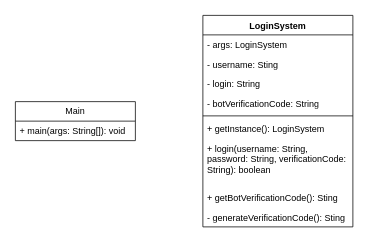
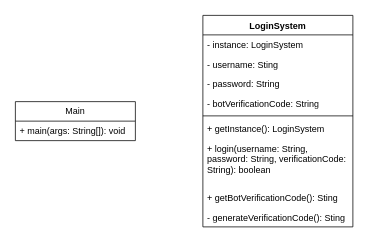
  <mxCell id="0" />
  <mxCell id="1" parent="0" />
  <mxCell id="2" value="LoginSystem" style="swimlane;fontStyle=1;align=center;verticalAlign=top;childLayout=stackLayout;horizontal=1;startSize=26;horizontalStack=0;resizeParent=1;resizeParentMax=0;resizeLast=0;collapsible=1;marginBottom=0;whiteSpace=wrap;html=1;" vertex="1" parent="1"><mxGeometry x="270" y="20" width="200" height="282" as="geometry"><mxRectangle x="330" y="80" width="110" height="30" as="alternateBounds" /></mxGeometry></mxCell>
- <mxCell id="3" value="- args: LoginSystem" style="text;strokeColor=none;fillColor=none;align=left;verticalAlign=top;spacingLeft=4;spacingRight=4;overflow=hidden;rotatable=0;points=[[0,0.5],[1,0.5]];portConstraint=eastwest;whiteSpace=wrap;html=1;" vertex="1" parent="2"><mxGeometry y="26" width="200" height="26" as="geometry" /></mxCell>
+ <mxCell id="3" value="- instance: LoginSystem" style="text;strokeColor=none;fillColor=none;align=left;verticalAlign=top;spacingLeft=4;spacingRight=4;overflow=hidden;rotatable=0;points=[[0,0.5],[1,0.5]];portConstraint=eastwest;whiteSpace=wrap;html=1;" vertex="1" parent="2"><mxGeometry y="26" width="200" height="26" as="geometry" /></mxCell>
  <mxCell id="4" value="- username: Sting" style="text;strokeColor=none;fillColor=none;align=left;verticalAlign=top;spacingLeft=4;spacingRight=4;overflow=hidden;rotatable=0;points=[[0,0.5],[1,0.5]];portConstraint=eastwest;whiteSpace=wrap;html=1;" vertex="1" parent="2"><mxGeometry y="52" width="200" height="26" as="geometry" /></mxCell>
- <mxCell id="5" value="- login: String" style="text;strokeColor=none;fillColor=none;align=left;verticalAlign=top;spacingLeft=4;spacingRight=4;overflow=hidden;rotatable=0;points=[[0,0.5],[1,0.5]];portConstraint=eastwest;whiteSpace=wrap;html=1;" vertex="1" parent="2"><mxGeometry y="78" width="200" height="26" as="geometry" /></mxCell>
+ <mxCell id="5" value="- password: String" style="text;strokeColor=none;fillColor=none;align=left;verticalAlign=top;spacingLeft=4;spacingRight=4;overflow=hidden;rotatable=0;points=[[0,0.5],[1,0.5]];portConstraint=eastwest;whiteSpace=wrap;html=1;" vertex="1" parent="2"><mxGeometry y="78" width="200" height="26" as="geometry" /></mxCell>
  <mxCell id="6" value="- botVerificationCode: String" style="text;strokeColor=none;fillColor=none;align=left;verticalAlign=top;spacingLeft=4;spacingRight=4;overflow=hidden;rotatable=0;points=[[0,0.5],[1,0.5]];portConstraint=eastwest;whiteSpace=wrap;html=1;" vertex="1" parent="2"><mxGeometry y="104" width="200" height="26" as="geometry" /></mxCell>
  <mxCell id="7" value="" style="line;strokeWidth=1;fillColor=none;align=left;verticalAlign=middle;spacingTop=-1;spacingLeft=3;spacingRight=3;rotatable=0;labelPosition=right;points=[];portConstraint=eastwest;strokeColor=inherit;" vertex="1" parent="2"><mxGeometry y="130" width="200" height="8" as="geometry" /></mxCell>
  <mxCell id="8" value="+ getInstance(): LoginSystem" style="text;strokeColor=none;fillColor=none;align=left;verticalAlign=top;spacingLeft=4;spacingRight=4;overflow=hidden;rotatable=0;points=[[0,0.5],[1,0.5]];portConstraint=eastwest;whiteSpace=wrap;html=1;" vertex="1" parent="2"><mxGeometry y="138" width="200" height="26" as="geometry" /></mxCell>
  <mxCell id="9" value="+ login(username: String, password: String, verificationCode: String): boolean" style="text;strokeColor=none;fillColor=none;align=left;verticalAlign=top;spacingLeft=4;spacingRight=4;overflow=hidden;rotatable=0;points=[[0,0.5],[1,0.5]];portConstraint=eastwest;whiteSpace=wrap;html=1;" vertex="1" parent="2"><mxGeometry y="164" width="200" height="66" as="geometry" /></mxCell>
  <mxCell id="10" value="+ getBotVerificationCode(): Sting" style="text;strokeColor=none;fillColor=none;align=left;verticalAlign=top;spacingLeft=4;spacingRight=4;overflow=hidden;rotatable=0;points=[[0,0.5],[1,0.5]];portConstraint=eastwest;whiteSpace=wrap;html=1;" vertex="1" parent="2"><mxGeometry y="230" width="200" height="26" as="geometry" /></mxCell>
  <mxCell id="11" value="- generateVerificationCode(): Sting" style="text;strokeColor=none;fillColor=none;align=left;verticalAlign=top;spacingLeft=4;spacingRight=4;overflow=hidden;rotatable=0;points=[[0,0.5],[1,0.5]];portConstraint=eastwest;whiteSpace=wrap;html=1;" vertex="1" parent="2"><mxGeometry y="256" width="200" height="26" as="geometry" /></mxCell>
  <mxCell id="12" value="Main" style="swimlane;fontStyle=0;childLayout=stackLayout;horizontal=1;startSize=26;fillColor=none;horizontalStack=0;resizeParent=1;resizeParentMax=0;resizeLast=0;collapsible=1;marginBottom=0;whiteSpace=wrap;html=1;" vertex="1" parent="1"><mxGeometry x="20" y="135" width="160" height="52" as="geometry" /></mxCell>
  <mxCell id="13" value="+ main(args: String[]): void" style="text;strokeColor=none;fillColor=none;align=left;verticalAlign=top;spacingLeft=4;spacingRight=4;overflow=hidden;rotatable=0;points=[[0,0.5],[1,0.5]];portConstraint=eastwest;whiteSpace=wrap;html=1;" vertex="1" parent="12"><mxGeometry y="26" width="160" height="26" as="geometry" /></mxCell>
